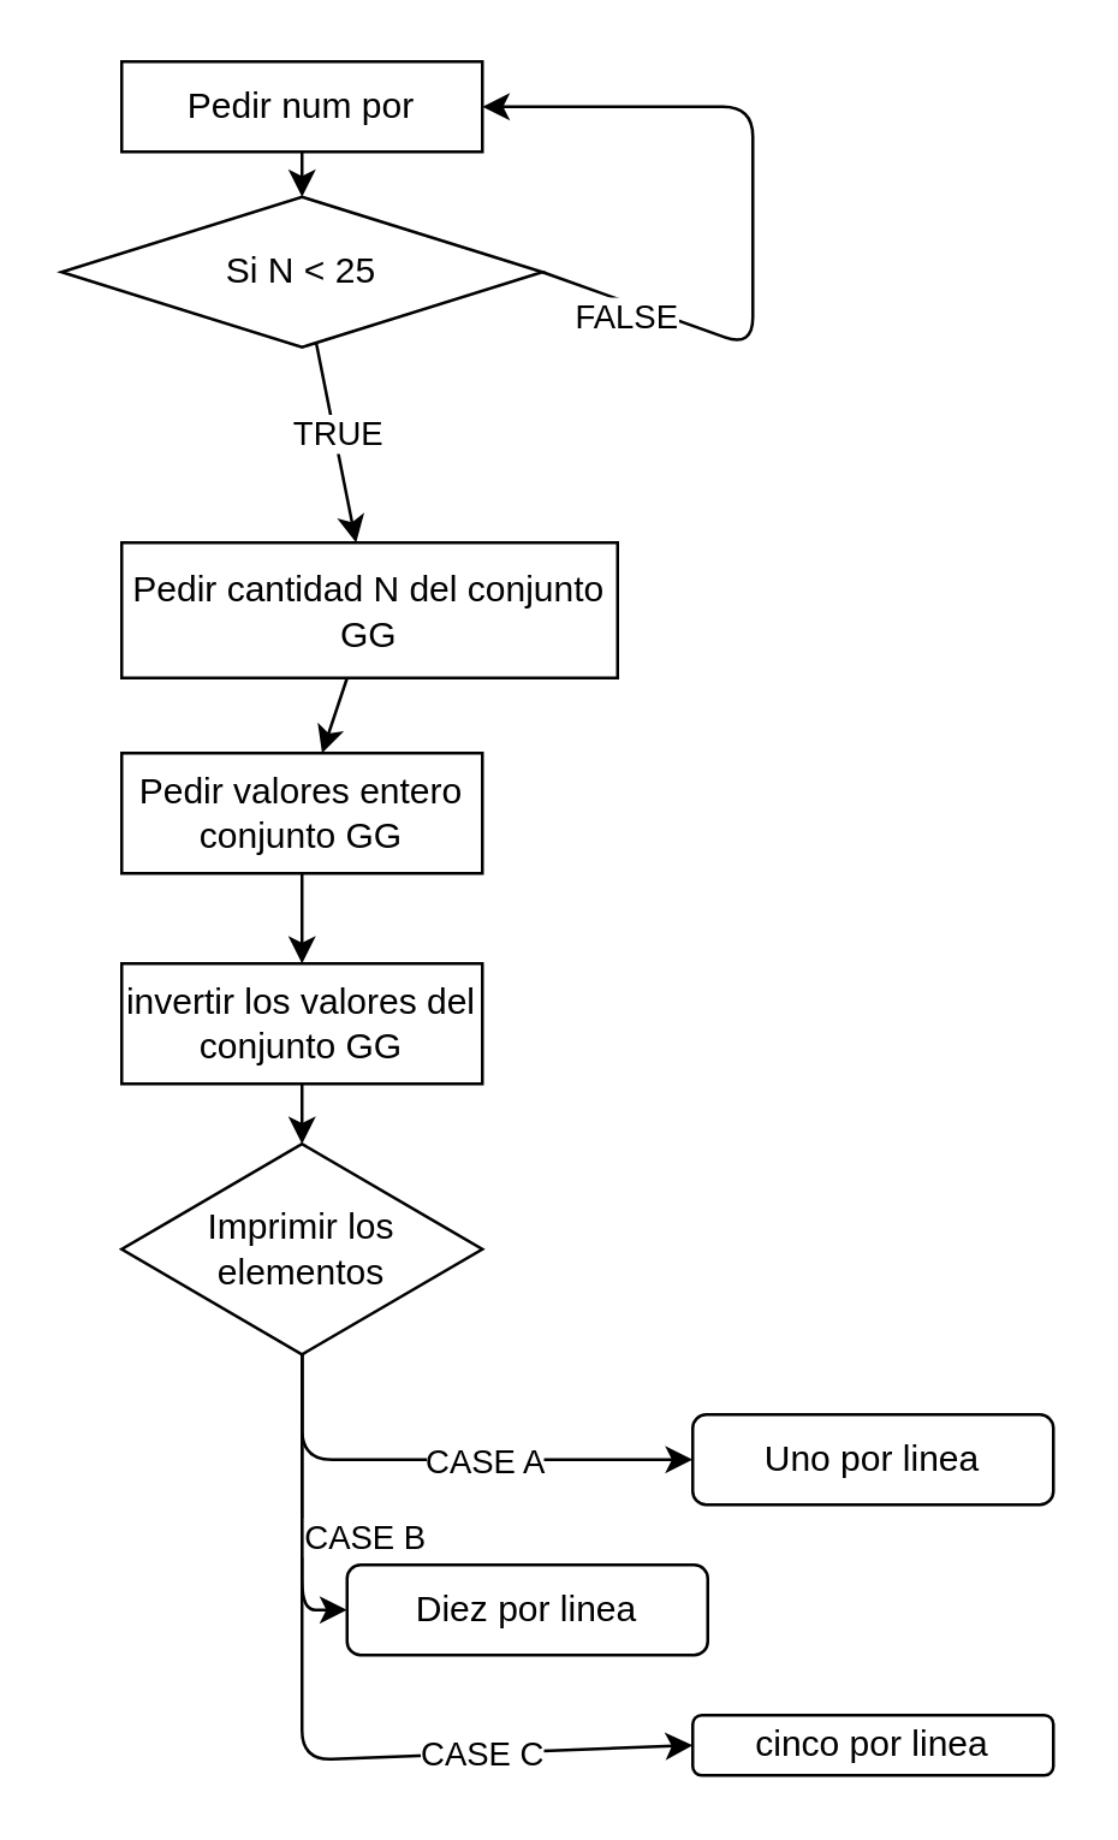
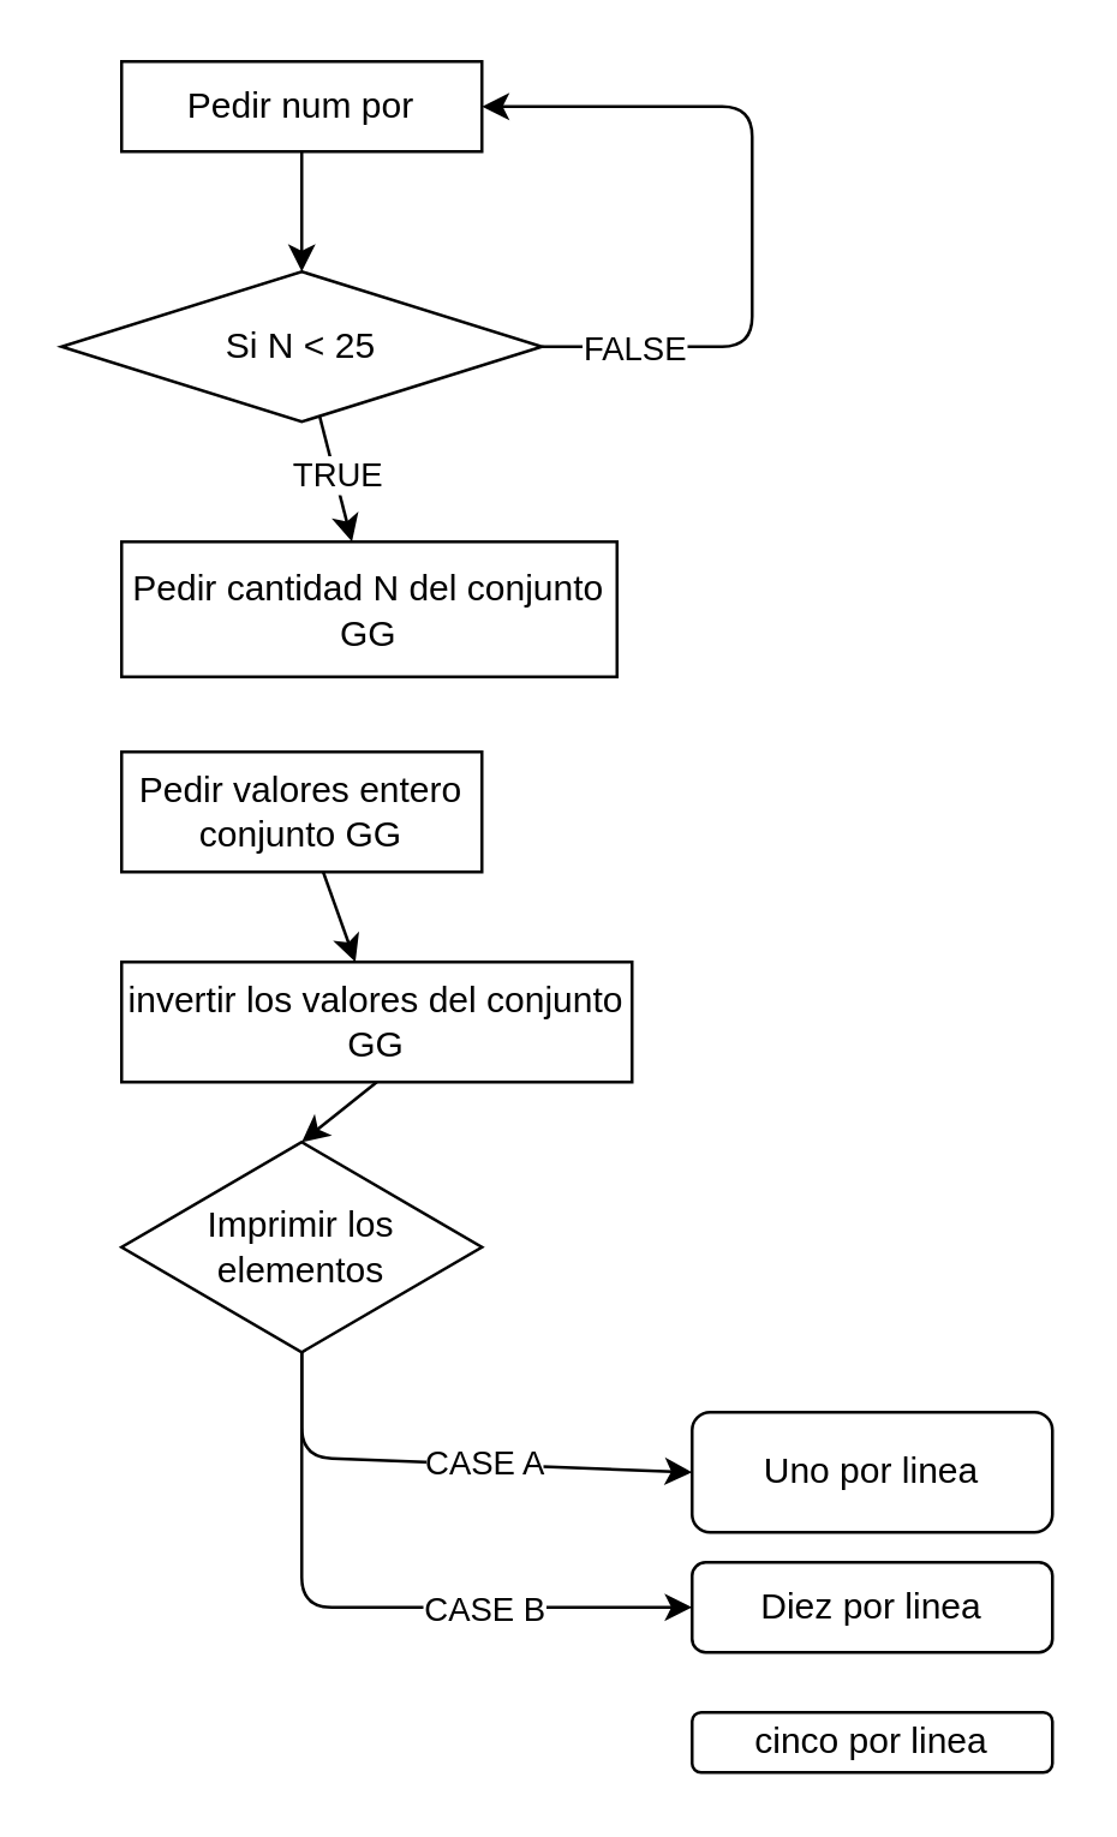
  <mxCell id="0" />
  <mxCell id="1" parent="0" />
  <mxCell id="2" value="" style="edgeStyle=none;html=1;" edge="1" parent="1" source="3" target="8"><mxGeometry relative="1" as="geometry" /></mxCell>
  <mxCell id="3" value="Pedir num por" style="whiteSpace=wrap;html=1;" vertex="1" parent="1"><mxGeometry x="40" y="20" width="120" height="30" as="geometry" /></mxCell>
  <mxCell id="4" style="edgeStyle=none;html=1;exitX=1;exitY=0.5;exitDx=0;exitDy=0;entryX=1;entryY=0.5;entryDx=0;entryDy=0;" edge="1" parent="1" source="8" target="3"><mxGeometry relative="1" as="geometry"><Array as="points"><mxPoint x="250" y="115" /><mxPoint x="250" y="35" /></Array></mxGeometry></mxCell>
  <mxCell id="5" value="FALSE" style="edgeLabel;html=1;align=center;verticalAlign=middle;resizable=0;points=[];" vertex="1" connectable="0" parent="4"><mxGeometry x="-0.642" y="-3" relative="1" as="geometry"><mxPoint x="-13" y="-3" as="offset" /></mxGeometry></mxCell>
  <mxCell id="6" value="" style="edgeStyle=none;html=1;" edge="1" parent="1" source="8" target="10"><mxGeometry relative="1" as="geometry" /></mxCell>
  <mxCell id="7" value="TRUE" style="edgeLabel;html=1;align=center;verticalAlign=middle;resizable=0;points=[];" vertex="1" connectable="0" parent="6"><mxGeometry x="-0.078" y="1" relative="1" as="geometry"><mxPoint as="offset" /></mxGeometry></mxCell>
- <mxCell id="8" value="Si N &amp;lt; 25" style="rhombus;whiteSpace=wrap;html=1;" vertex="1" parent="1"><mxGeometry x="20" y="65" width="160" height="50" as="geometry" /></mxCell>
- <mxCell id="9" value="" style="edgeStyle=none;html=1;" edge="1" parent="1" source="10" target="12"><mxGeometry relative="1" as="geometry" /></mxCell>
+ <mxCell id="8" value="Si N &amp;lt; 25" style="rhombus;whiteSpace=wrap;html=1;" vertex="1" parent="1"><mxGeometry x="20" y="90" width="160" height="50" as="geometry" /></mxCell>
  <mxCell id="10" value="Pedir cantidad N del conjunto GG" style="whiteSpace=wrap;html=1;" vertex="1" parent="1"><mxGeometry x="40" y="180" width="165" height="45" as="geometry" /></mxCell>
  <mxCell id="11" value="" style="edgeStyle=none;html=1;" edge="1" parent="1" source="12" target="14"><mxGeometry relative="1" as="geometry" /></mxCell>
  <mxCell id="12" value="Pedir valores entero conjunto GG" style="whiteSpace=wrap;html=1;" vertex="1" parent="1"><mxGeometry x="40" y="250" width="120" height="40" as="geometry" /></mxCell>
  <mxCell id="13" style="edgeStyle=none;html=1;exitX=0.5;exitY=1;exitDx=0;exitDy=0;entryX=0.5;entryY=0;entryDx=0;entryDy=0;" edge="1" parent="1" source="14" target="21"><mxGeometry relative="1" as="geometry" /></mxCell>
- <mxCell id="14" value="invertir los valores del conjunto GG" style="whiteSpace=wrap;html=1;" vertex="1" parent="1"><mxGeometry x="40" y="320" width="120" height="40" as="geometry" /></mxCell>
+ <mxCell id="14" value="invertir los valores del conjunto GG" style="whiteSpace=wrap;html=1;" vertex="1" parent="1"><mxGeometry x="40" y="320" width="170" height="40" as="geometry" /></mxCell>
  <mxCell id="15" style="edgeStyle=none;html=1;exitX=0.5;exitY=1;exitDx=0;exitDy=0;entryX=0;entryY=0.5;entryDx=0;entryDy=0;" edge="1" parent="1" source="21" target="22"><mxGeometry relative="1" as="geometry"><Array as="points"><mxPoint x="100" y="485" /></Array></mxGeometry></mxCell>
  <mxCell id="16" value="CASE A" style="edgeLabel;html=1;align=center;verticalAlign=middle;resizable=0;points=[];" vertex="1" connectable="0" parent="15"><mxGeometry x="-0.018" y="2" relative="1" as="geometry"><mxPoint x="14" y="2" as="offset" /></mxGeometry></mxCell>
  <mxCell id="17" style="edgeStyle=none;html=1;exitX=0.5;exitY=1;exitDx=0;exitDy=0;entryX=0;entryY=0.5;entryDx=0;entryDy=0;" edge="1" parent="1" source="21" target="23"><mxGeometry relative="1" as="geometry"><Array as="points"><mxPoint x="100" y="480" /><mxPoint x="100" y="535" /></Array></mxGeometry></mxCell>
  <mxCell id="18" value="CASE B" style="edgeLabel;html=1;align=center;verticalAlign=middle;resizable=0;points=[];" vertex="1" connectable="0" parent="17"><mxGeometry x="0.172" y="1" relative="1" as="geometry"><mxPoint x="19" y="1" as="offset" /></mxGeometry></mxCell>
- <mxCell id="19" style="edgeStyle=none;html=1;exitX=0.5;exitY=1;exitDx=0;exitDy=0;entryX=0;entryY=0.5;entryDx=0;entryDy=0;" edge="1" parent="1" source="21" target="24"><mxGeometry relative="1" as="geometry"><Array as="points"><mxPoint x="100" y="585" /></Array></mxGeometry></mxCell>
- <mxCell id="20" value="CASE C" style="edgeLabel;html=1;align=center;verticalAlign=middle;resizable=0;points=[];" vertex="1" connectable="0" parent="19"><mxGeometry x="0.442" relative="1" as="geometry"><mxPoint x="4" as="offset" /></mxGeometry></mxCell>
  <mxCell id="21" value="Imprimir los&lt;div&gt;elementos&lt;/div&gt;" style="rhombus;whiteSpace=wrap;html=1;" vertex="1" parent="1"><mxGeometry x="40" y="380" width="120" height="70" as="geometry" /></mxCell>
- <mxCell id="22" value="Uno por linea" style="rounded=1;whiteSpace=wrap;html=1;" vertex="1" parent="1"><mxGeometry x="230" y="470" width="120" height="30" as="geometry" /></mxCell>
- <mxCell id="23" value="Diez por linea" style="rounded=1;whiteSpace=wrap;html=1;" vertex="1" parent="1"><mxGeometry x="115" y="520" width="120" height="30" as="geometry" /></mxCell>
+ <mxCell id="22" value="Uno por linea" style="rounded=1;whiteSpace=wrap;html=1;" vertex="1" parent="1"><mxGeometry x="230" y="470" width="120" height="40" as="geometry" /></mxCell>
+ <mxCell id="23" value="Diez por linea" style="rounded=1;whiteSpace=wrap;html=1;" vertex="1" parent="1"><mxGeometry x="230" y="520" width="120" height="30" as="geometry" /></mxCell>
  <mxCell id="24" value="cinco por linea" style="rounded=1;whiteSpace=wrap;html=1;" vertex="1" parent="1"><mxGeometry x="230" y="570" width="120" height="20" as="geometry" /></mxCell>
